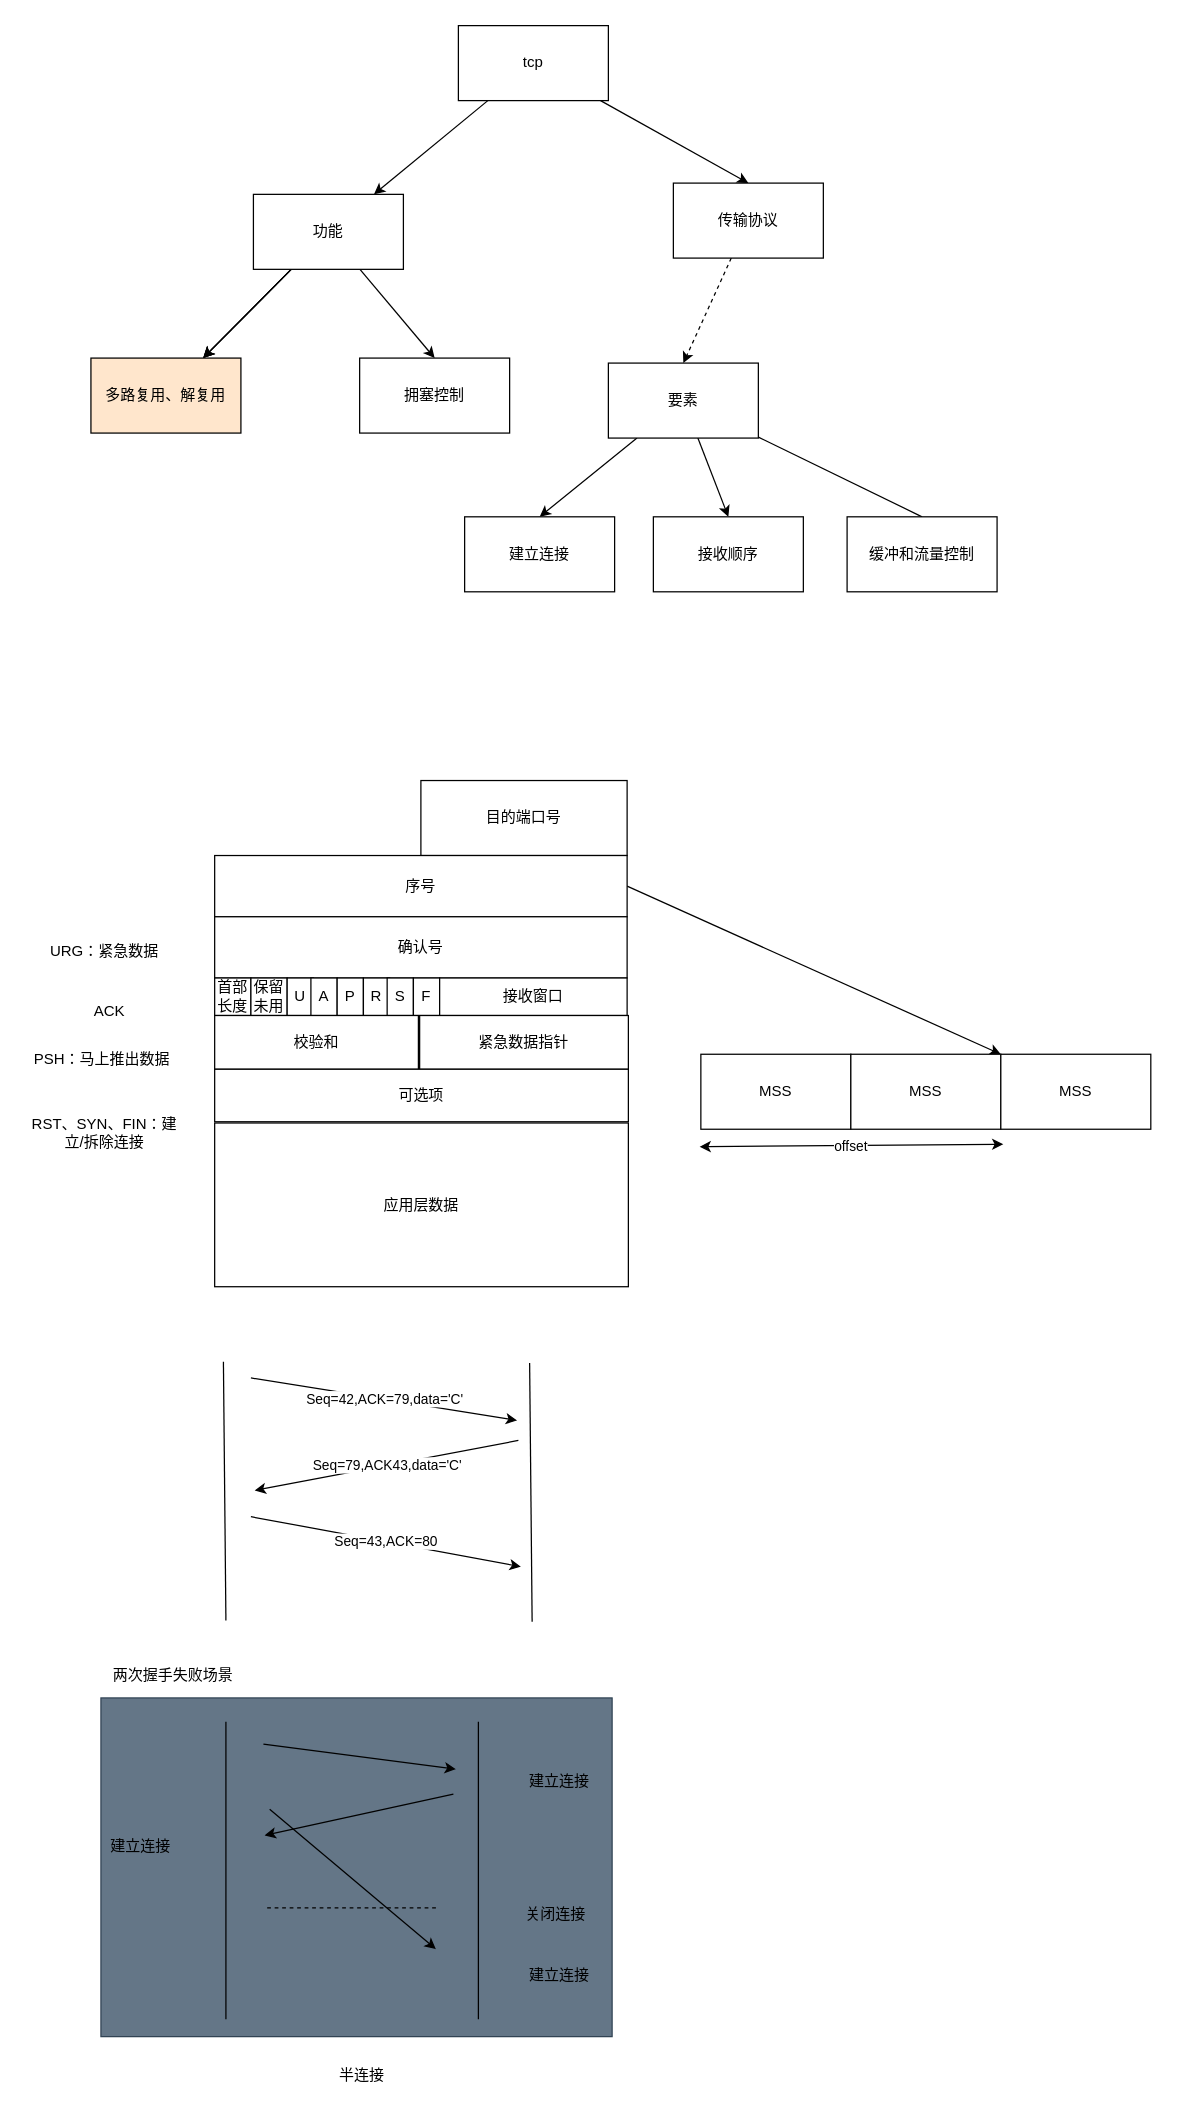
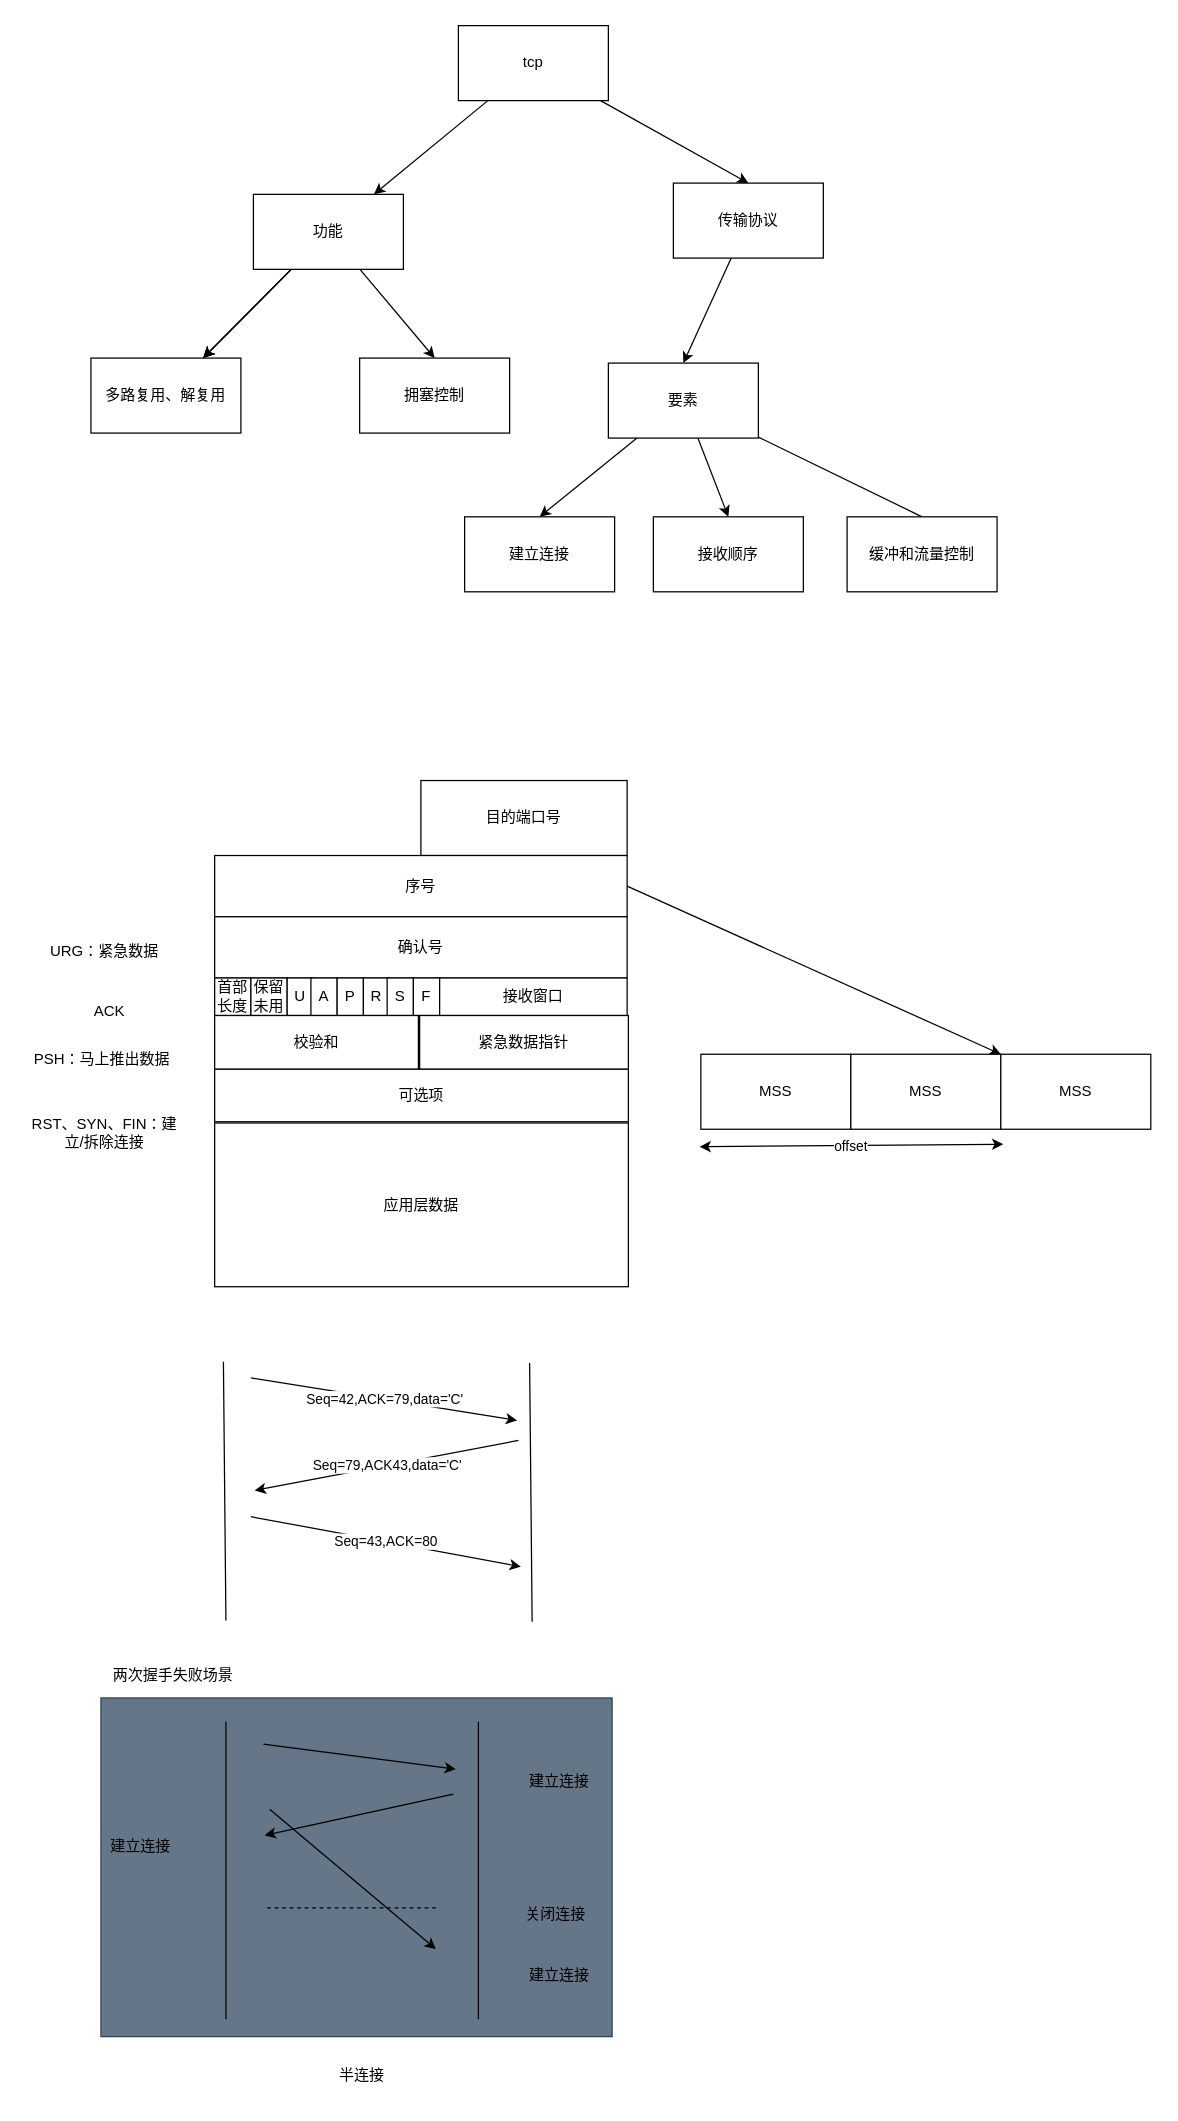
  <mxCell id="0" />
  <mxCell id="1" parent="0" />
  <mxCell id="2" value="" style="rounded=0;whiteSpace=wrap;html=1;fillColor=#647687;fontColor=#ffffff;strokeColor=#314354;" vertex="1" parent="1"><mxGeometry x="80" y="1358" width="409" height="271" as="geometry" /></mxCell>
  <mxCell id="3" value="" style="edgeStyle=none;html=1;" parent="1" source="5" target="10" edge="1"><mxGeometry relative="1" as="geometry" /></mxCell>
  <mxCell id="4" style="edgeStyle=none;html=1;entryX=0.5;entryY=0;entryDx=0;entryDy=0;" parent="1" source="5" target="14" edge="1"><mxGeometry relative="1" as="geometry"><mxPoint x="546" y="153" as="targetPoint" /></mxGeometry></mxCell>
  <mxCell id="5" value="tcp" style="rounded=0;whiteSpace=wrap;html=1;" parent="1" vertex="1"><mxGeometry x="366" y="20" width="120" height="60" as="geometry" /></mxCell>
  <mxCell id="6" value="" style="edgeStyle=none;html=1;" parent="1" source="10" target="11" edge="1"><mxGeometry relative="1" as="geometry" /></mxCell>
  <mxCell id="7" value="" style="edgeStyle=none;html=1;" parent="1" source="10" target="11" edge="1"><mxGeometry relative="1" as="geometry" /></mxCell>
  <mxCell id="8" value="" style="edgeStyle=none;html=1;" parent="1" source="10" target="11" edge="1"><mxGeometry relative="1" as="geometry" /></mxCell>
  <mxCell id="9" style="edgeStyle=none;html=1;entryX=0.5;entryY=0;entryDx=0;entryDy=0;" parent="1" source="10" target="12" edge="1"><mxGeometry relative="1" as="geometry"><mxPoint x="310" y="285" as="targetPoint" /></mxGeometry></mxCell>
  <mxCell id="10" value="功能" style="rounded=0;whiteSpace=wrap;html=1;" parent="1" vertex="1"><mxGeometry x="202" y="155" width="120" height="60" as="geometry" /></mxCell>
- <mxCell id="11" value="多路复用、解复用" style="rounded=0;whiteSpace=wrap;html=1;fillColor=#ffe6cc;" parent="1" vertex="1"><mxGeometry x="72" y="286" width="120" height="60" as="geometry" /></mxCell>
+ <mxCell id="11" value="多路复用、解复用" style="rounded=0;whiteSpace=wrap;html=1;" parent="1" vertex="1"><mxGeometry x="72" y="286" width="120" height="60" as="geometry" /></mxCell>
  <mxCell id="12" value="拥塞控制" style="rounded=0;whiteSpace=wrap;html=1;" parent="1" vertex="1"><mxGeometry x="287" y="286" width="120" height="60" as="geometry" /></mxCell>
- <mxCell id="13" style="edgeStyle=none;html=1;entryX=0.5;entryY=0;entryDx=0;entryDy=0;dashed=1;" parent="1" source="14" target="18" edge="1"><mxGeometry relative="1" as="geometry"><mxPoint x="540.8" y="255.2" as="targetPoint" /></mxGeometry></mxCell>
+ <mxCell id="13" style="edgeStyle=none;html=1;entryX=0.5;entryY=0;entryDx=0;entryDy=0;" parent="1" source="14" target="18" edge="1"><mxGeometry relative="1" as="geometry"><mxPoint x="540.8" y="255.2" as="targetPoint" /></mxGeometry></mxCell>
  <mxCell id="14" value="传输协议" style="rounded=0;whiteSpace=wrap;html=1;" parent="1" vertex="1"><mxGeometry x="538" y="146" width="120" height="60" as="geometry" /></mxCell>
  <mxCell id="15" style="edgeStyle=none;html=1;entryX=0.5;entryY=0;entryDx=0;entryDy=0;" parent="1" source="18" target="19" edge="1"><mxGeometry relative="1" as="geometry"><mxPoint x="505.6" y="391.2" as="targetPoint" /></mxGeometry></mxCell>
  <mxCell id="16" style="edgeStyle=none;html=1;entryX=0.5;entryY=0;entryDx=0;entryDy=0;" parent="1" source="18" target="20" edge="1"><mxGeometry relative="1" as="geometry" /></mxCell>
  <mxCell id="17" style="edgeStyle=none;html=1;entryX=0.5;entryY=0;entryDx=0;entryDy=0;endArrow=none;" parent="1" source="18" target="21" edge="1"><mxGeometry relative="1" as="geometry" /></mxCell>
  <mxCell id="18" value="要素" style="rounded=0;whiteSpace=wrap;html=1;" parent="1" vertex="1"><mxGeometry x="486" y="290" width="120" height="60" as="geometry" /></mxCell>
  <mxCell id="19" value="建立连接" style="rounded=0;whiteSpace=wrap;html=1;" parent="1" vertex="1"><mxGeometry x="371" y="413" width="120" height="60" as="geometry" /></mxCell>
  <mxCell id="20" value="接收顺序" style="rounded=0;whiteSpace=wrap;html=1;" parent="1" vertex="1"><mxGeometry x="522" y="413" width="120" height="60" as="geometry" /></mxCell>
  <mxCell id="21" value="缓冲和流量控制" style="rounded=0;whiteSpace=wrap;html=1;" parent="1" vertex="1"><mxGeometry x="677" y="413" width="120" height="60" as="geometry" /></mxCell>
  <mxCell id="22" value="目的端口号" style="rounded=0;whiteSpace=wrap;html=1;" vertex="1" parent="1"><mxGeometry x="336" y="624" width="165" height="60" as="geometry" /></mxCell>
  <mxCell id="23" style="edgeStyle=none;html=1;entryX=0;entryY=0;entryDx=0;entryDy=0;exitX=1;exitY=0.5;exitDx=0;exitDy=0;" edge="1" parent="1" source="24" target="46"><mxGeometry relative="1" as="geometry" /></mxCell>
  <mxCell id="24" value="序号" style="rounded=0;whiteSpace=wrap;html=1;" vertex="1" parent="1"><mxGeometry x="171" y="684" width="330" height="49" as="geometry" /></mxCell>
  <mxCell id="25" value="确认号" style="rounded=0;whiteSpace=wrap;html=1;" vertex="1" parent="1"><mxGeometry x="171" y="733" width="330" height="49" as="geometry" /></mxCell>
  <mxCell id="26" value="首部长度" style="rounded=0;whiteSpace=wrap;html=1;" vertex="1" parent="1"><mxGeometry x="171" y="782" width="29" height="30" as="geometry" /></mxCell>
  <mxCell id="27" value="保留未用" style="rounded=0;whiteSpace=wrap;html=1;" vertex="1" parent="1"><mxGeometry x="200" y="782" width="29" height="30" as="geometry" /></mxCell>
  <mxCell id="28" value="U" style="rounded=0;whiteSpace=wrap;html=1;" vertex="1" parent="1"><mxGeometry x="229" y="782" width="21" height="30" as="geometry" /></mxCell>
  <mxCell id="29" value="A" style="rounded=0;whiteSpace=wrap;html=1;" vertex="1" parent="1"><mxGeometry x="248" y="782" width="21" height="30" as="geometry" /></mxCell>
  <mxCell id="30" value="P" style="rounded=0;whiteSpace=wrap;html=1;" vertex="1" parent="1"><mxGeometry x="269" y="782" width="21" height="30" as="geometry" /></mxCell>
  <mxCell id="31" value="R" style="rounded=0;whiteSpace=wrap;html=1;" vertex="1" parent="1"><mxGeometry x="290" y="782" width="21" height="30" as="geometry" /></mxCell>
  <mxCell id="32" value="S" style="rounded=0;whiteSpace=wrap;html=1;" vertex="1" parent="1"><mxGeometry x="309" y="782" width="21" height="30" as="geometry" /></mxCell>
  <mxCell id="33" value="F" style="rounded=0;whiteSpace=wrap;html=1;" vertex="1" parent="1"><mxGeometry x="330" y="782" width="21" height="30" as="geometry" /></mxCell>
  <mxCell id="34" value="接收窗口" style="rounded=0;whiteSpace=wrap;html=1;" vertex="1" parent="1"><mxGeometry x="351" y="782" width="150" height="30" as="geometry" /></mxCell>
  <mxCell id="35" value="校验和" style="rounded=0;whiteSpace=wrap;html=1;" vertex="1" parent="1"><mxGeometry x="171" y="812" width="163" height="43" as="geometry" /></mxCell>
  <mxCell id="36" value="紧急数据指针" style="rounded=0;whiteSpace=wrap;html=1;" vertex="1" parent="1"><mxGeometry x="335" y="812" width="167" height="43" as="geometry" /></mxCell>
  <mxCell id="37" value="可选项" style="rounded=0;whiteSpace=wrap;html=1;" vertex="1" parent="1"><mxGeometry x="171" y="855" width="331" height="42" as="geometry" /></mxCell>
  <mxCell id="38" value="应用层数据" style="rounded=0;whiteSpace=wrap;html=1;" vertex="1" parent="1"><mxGeometry x="171" y="898" width="331" height="131" as="geometry" /></mxCell>
  <mxCell id="39" value="URG：紧急数据" style="text;html=1;strokeColor=none;fillColor=none;align=center;verticalAlign=middle;whiteSpace=wrap;rounded=0;" vertex="1" parent="1"><mxGeometry x="28" y="746" width="110" height="30" as="geometry" /></mxCell>
  <mxCell id="40" value="ACK" style="text;html=1;strokeColor=none;fillColor=none;align=center;verticalAlign=middle;whiteSpace=wrap;rounded=0;" vertex="1" parent="1"><mxGeometry x="32" y="794" width="110" height="30" as="geometry" /></mxCell>
  <mxCell id="41" value="PSH：马上推出数据" style="text;html=1;strokeColor=none;fillColor=none;align=center;verticalAlign=middle;whiteSpace=wrap;rounded=0;" vertex="1" parent="1"><mxGeometry x="20" y="832" width="122" height="30" as="geometry" /></mxCell>
  <mxCell id="42" value="RST、SYN、FIN：建立/拆除连接" style="text;html=1;strokeColor=none;fillColor=none;align=center;verticalAlign=middle;whiteSpace=wrap;rounded=0;" vertex="1" parent="1"><mxGeometry x="22" y="891" width="122" height="30" as="geometry" /></mxCell>
  <mxCell id="43" value="" style="group" vertex="1" connectable="0" parent="1"><mxGeometry x="559" y="834" width="361" height="69" as="geometry" /></mxCell>
  <mxCell id="44" value="MSS" style="rounded=0;whiteSpace=wrap;html=1;" vertex="1" parent="43"><mxGeometry x="1" y="9" width="120" height="60" as="geometry" /></mxCell>
  <mxCell id="45" value="MSS" style="rounded=0;whiteSpace=wrap;html=1;" vertex="1" parent="43"><mxGeometry x="121" y="9" width="120" height="60" as="geometry" /></mxCell>
  <mxCell id="46" value="MSS" style="rounded=0;whiteSpace=wrap;html=1;" vertex="1" parent="43"><mxGeometry x="241" y="9" width="120" height="60" as="geometry" /></mxCell>
  <mxCell id="47" value="offset" style="endArrow=classic;startArrow=classic;html=1;" edge="1" parent="43"><mxGeometry x="-0.004" y="-1" width="50" height="50" relative="1" as="geometry"><mxPoint y="83" as="sourcePoint" /><mxPoint x="243" y="81" as="targetPoint" /><mxPoint as="offset" /></mxGeometry></mxCell>
  <mxCell id="48" value="" style="endArrow=none;html=1;" edge="1" parent="1"><mxGeometry width="50" height="50" relative="1" as="geometry"><mxPoint x="180" y="1296" as="sourcePoint" /><mxPoint x="178" y="1089" as="targetPoint" /></mxGeometry></mxCell>
  <mxCell id="49" value="" style="endArrow=none;html=1;" edge="1" parent="1"><mxGeometry width="50" height="50" relative="1" as="geometry"><mxPoint x="425" y="1297" as="sourcePoint" /><mxPoint x="423" y="1090" as="targetPoint" /></mxGeometry></mxCell>
  <mxCell id="50" value="Seq=42,ACK=79,data='C'" style="endArrow=classic;html=1;rounded=1;" edge="1" parent="1"><mxGeometry width="50" height="50" relative="1" as="geometry"><mxPoint x="200" y="1102" as="sourcePoint" /><mxPoint x="413" y="1136" as="targetPoint" /></mxGeometry></mxCell>
  <mxCell id="51" value="Seq=79,ACK43,data='C'" style="endArrow=classic;html=1;rounded=1;" edge="1" parent="1"><mxGeometry width="50" height="50" relative="1" as="geometry"><mxPoint x="414" y="1152" as="sourcePoint" /><mxPoint x="203" y="1192" as="targetPoint" /></mxGeometry></mxCell>
  <mxCell id="52" value="Seq=43,ACK=80" style="endArrow=classic;html=1;rounded=1;" edge="1" parent="1"><mxGeometry width="50" height="50" relative="1" as="geometry"><mxPoint x="200" y="1213" as="sourcePoint" /><mxPoint x="416" y="1253" as="targetPoint" /></mxGeometry></mxCell>
  <mxCell id="53" value="" style="endArrow=none;html=1;rounded=1;" edge="1" parent="1"><mxGeometry width="50" height="50" relative="1" as="geometry"><mxPoint x="180" y="1615" as="sourcePoint" /><mxPoint x="180" y="1377" as="targetPoint" /></mxGeometry></mxCell>
  <mxCell id="54" value="" style="endArrow=none;html=1;rounded=1;" edge="1" parent="1"><mxGeometry width="50" height="50" relative="1" as="geometry"><mxPoint x="382" y="1615" as="sourcePoint" /><mxPoint x="382" y="1377" as="targetPoint" /></mxGeometry></mxCell>
  <mxCell id="55" value="" style="endArrow=classic;html=1;rounded=1;" edge="1" parent="1"><mxGeometry width="50" height="50" relative="1" as="geometry"><mxPoint x="210" y="1395" as="sourcePoint" /><mxPoint x="364" y="1415" as="targetPoint" /></mxGeometry></mxCell>
  <mxCell id="56" value="" style="endArrow=classic;html=1;rounded=1;" edge="1" parent="1"><mxGeometry width="50" height="50" relative="1" as="geometry"><mxPoint x="362" y="1435" as="sourcePoint" /><mxPoint x="211" y="1468" as="targetPoint" /></mxGeometry></mxCell>
  <mxCell id="57" value="" style="endArrow=classic;html=1;rounded=1;" edge="1" parent="1"><mxGeometry width="50" height="50" relative="1" as="geometry"><mxPoint x="215" y="1447" as="sourcePoint" /><mxPoint x="348" y="1559" as="targetPoint" /></mxGeometry></mxCell>
  <mxCell id="58" value="建立连接" style="text;html=1;strokeColor=none;fillColor=none;align=center;verticalAlign=middle;whiteSpace=wrap;rounded=0;" vertex="1" parent="1"><mxGeometry x="417" y="1410" width="60" height="30" as="geometry" /></mxCell>
  <mxCell id="59" value="建立连接" style="text;html=1;strokeColor=none;fillColor=none;align=center;verticalAlign=middle;whiteSpace=wrap;rounded=0;" vertex="1" parent="1"><mxGeometry x="82" y="1462" width="60" height="30" as="geometry" /></mxCell>
  <mxCell id="60" value="建立连接" style="text;html=1;strokeColor=none;fillColor=none;align=center;verticalAlign=middle;whiteSpace=wrap;rounded=0;" vertex="1" parent="1"><mxGeometry x="417" y="1565" width="60" height="30" as="geometry" /></mxCell>
  <mxCell id="61" value="" style="endArrow=none;dashed=1;html=1;rounded=1;" edge="1" parent="1"><mxGeometry width="50" height="50" relative="1" as="geometry"><mxPoint x="213" y="1526" as="sourcePoint" /><mxPoint x="351" y="1526" as="targetPoint" /></mxGeometry></mxCell>
  <mxCell id="62" value="关闭连接" style="text;html=1;strokeColor=none;fillColor=none;align=center;verticalAlign=middle;whiteSpace=wrap;rounded=0;" vertex="1" parent="1"><mxGeometry x="414" y="1516" width="60" height="30" as="geometry" /></mxCell>
  <mxCell id="63" value="半连接" style="text;html=1;strokeColor=none;fillColor=none;align=center;verticalAlign=middle;whiteSpace=wrap;rounded=0;" vertex="1" parent="1"><mxGeometry x="259" y="1645" width="60" height="30" as="geometry" /></mxCell>
  <mxCell id="64" value="两次握手失败场景" style="text;html=1;strokeColor=none;fillColor=none;align=center;verticalAlign=middle;whiteSpace=wrap;rounded=0;" vertex="1" parent="1"><mxGeometry x="78" y="1325" width="120" height="30" as="geometry" /></mxCell>
